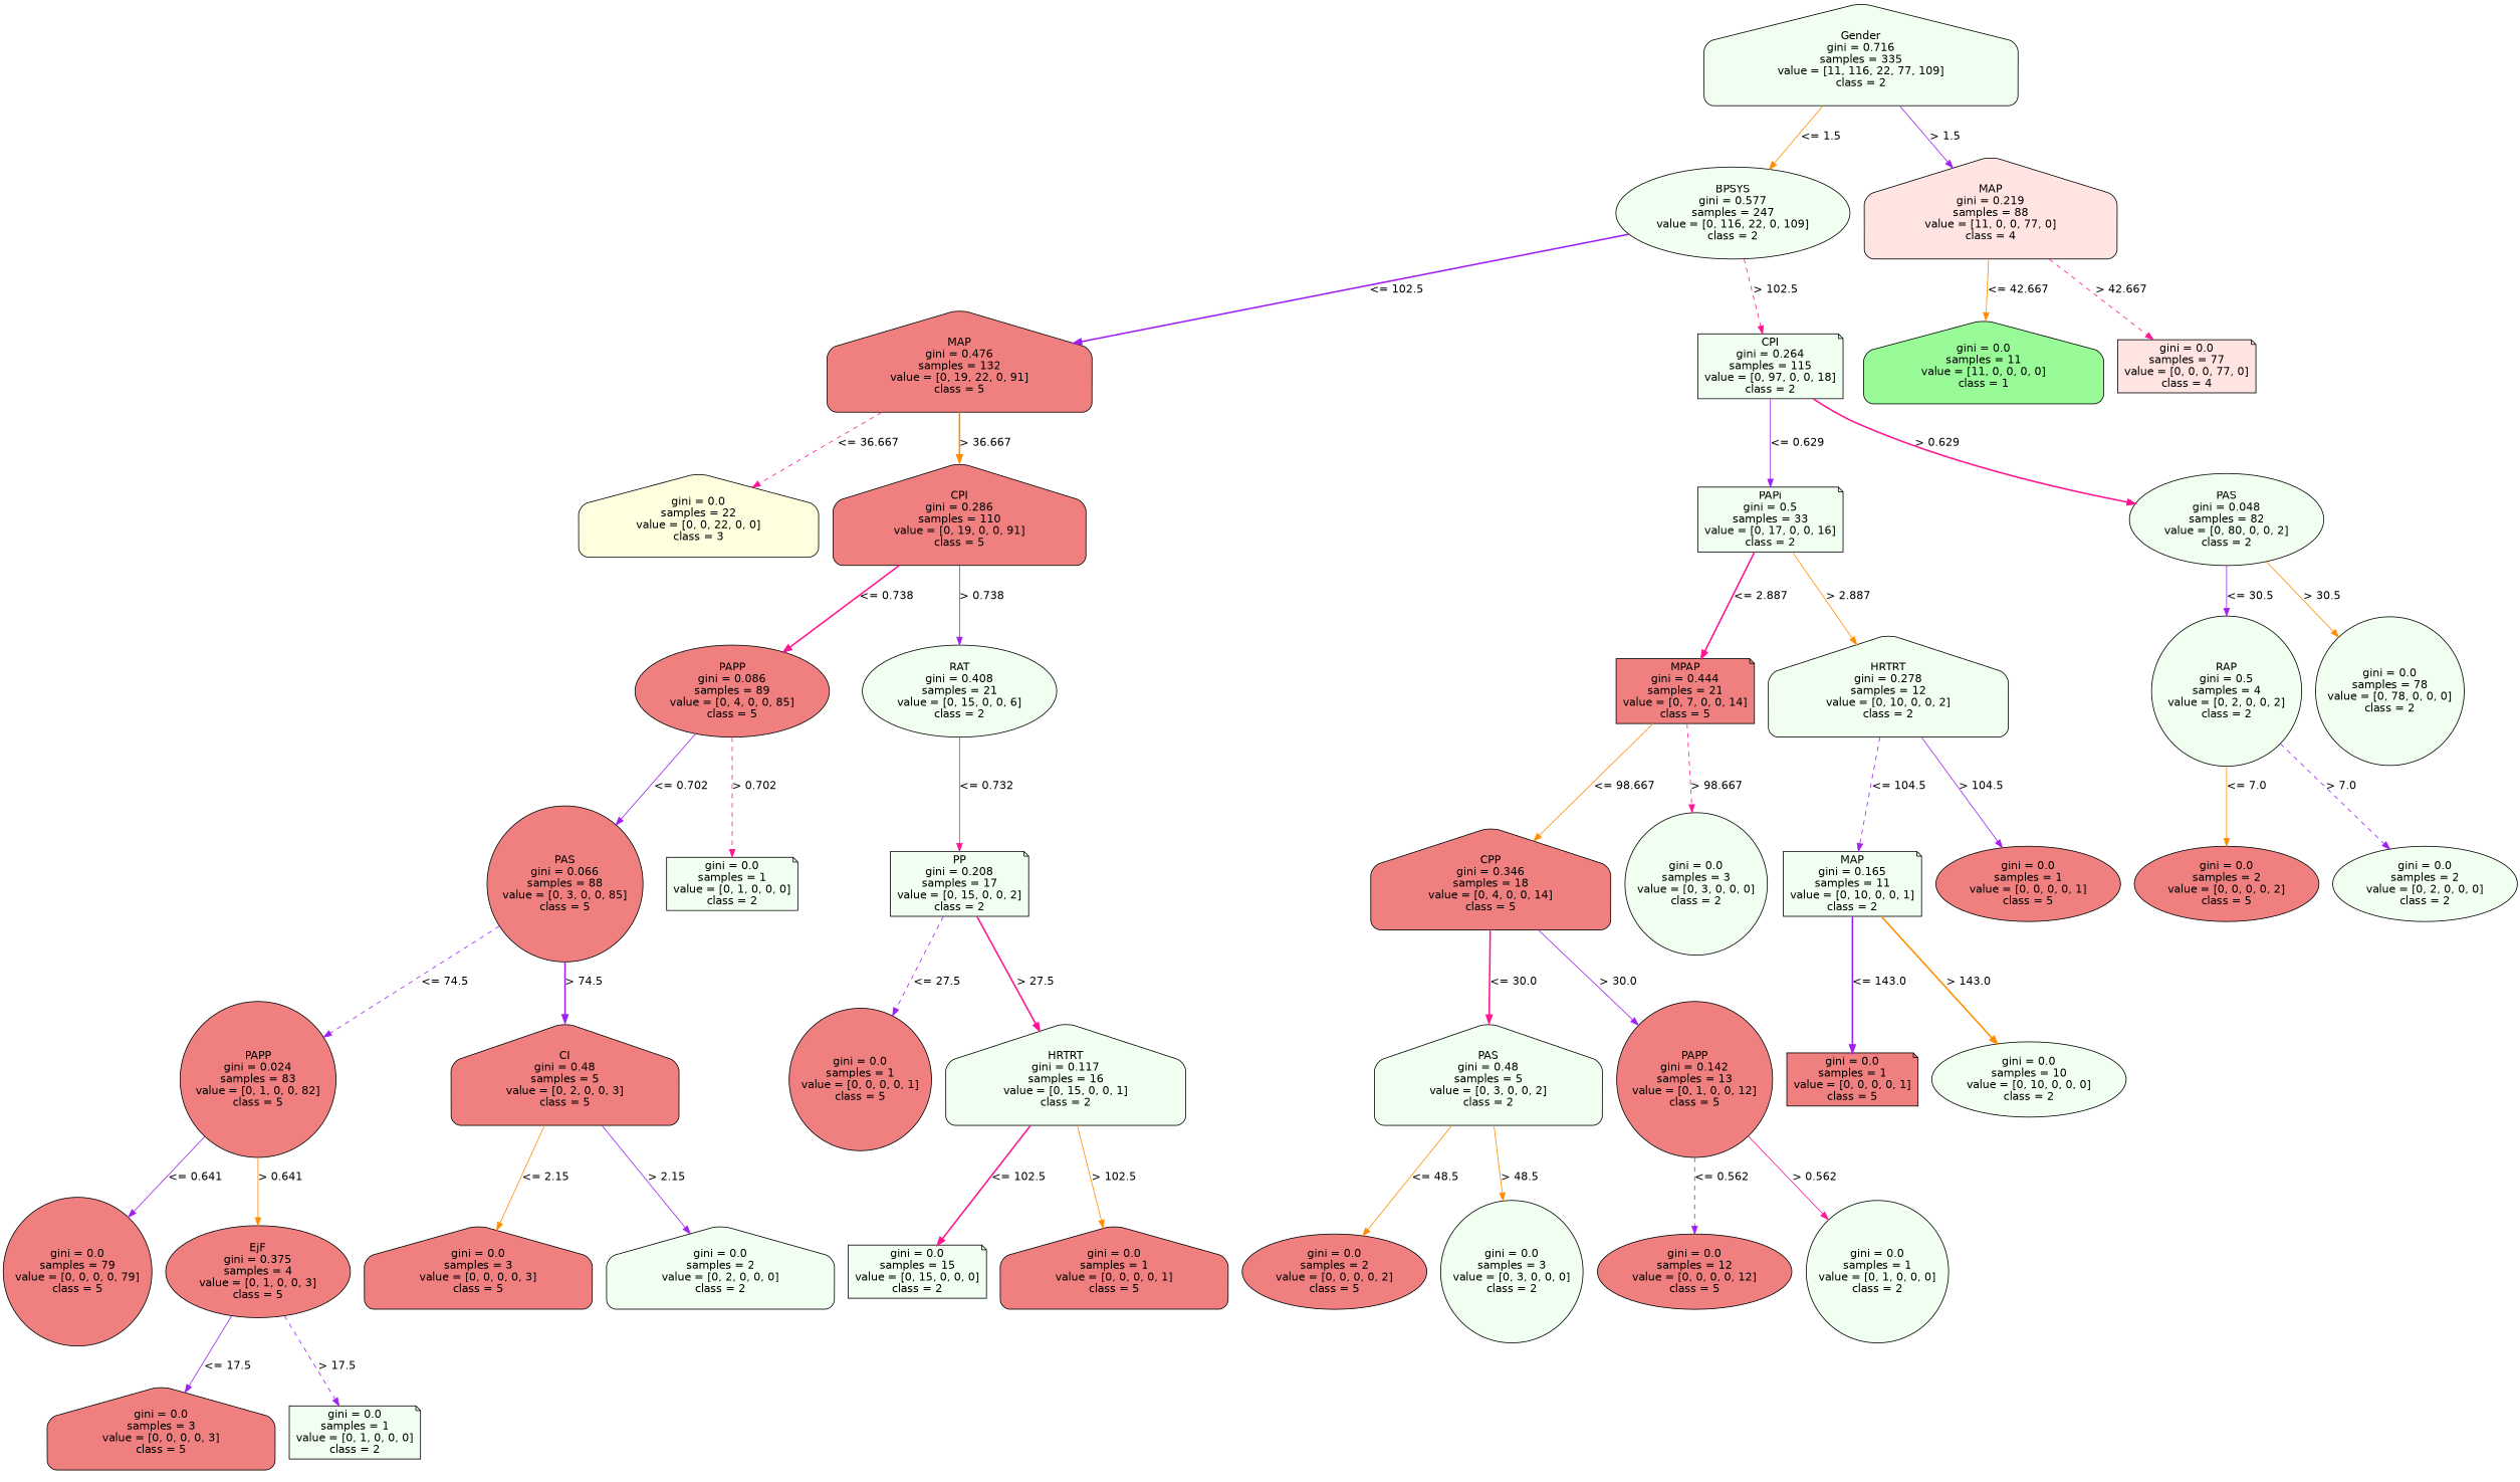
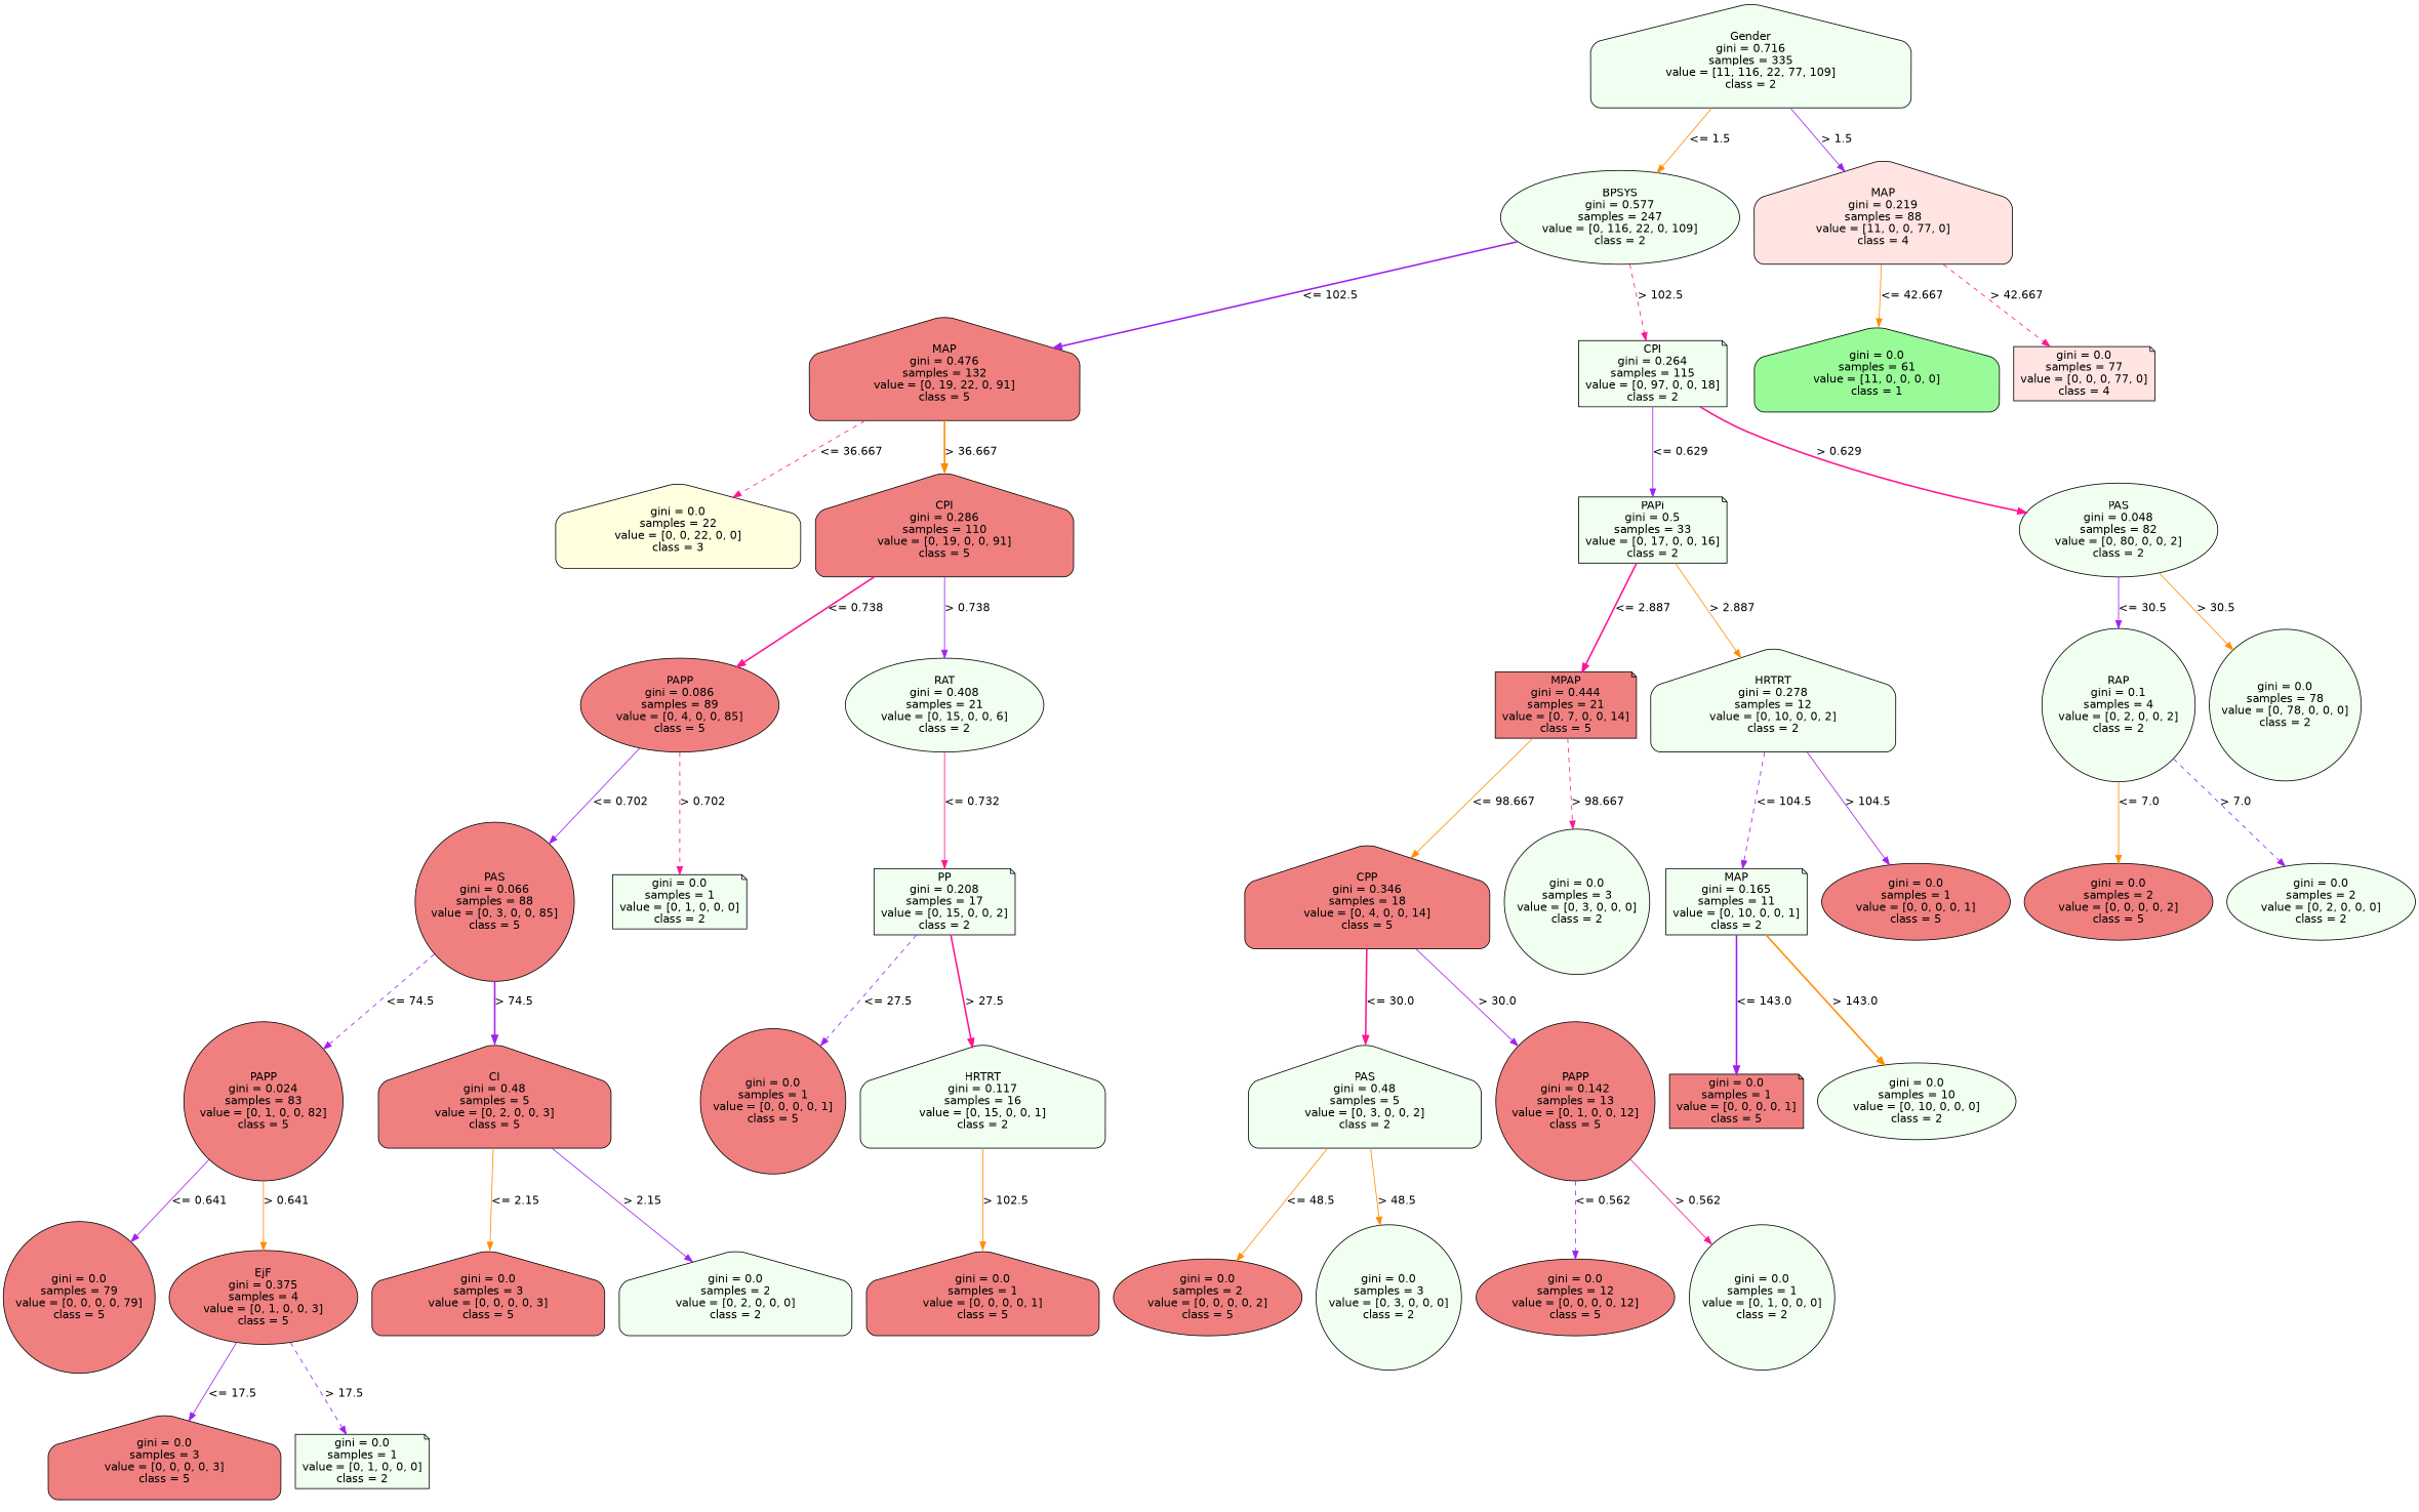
  strict digraph {
    fontname="DejaVu Sans"
    node [color=black fillcolor=honeydew fontname="DejaVu Sans" shape=house style="filled, rounded"]
    edge [color=purple fontname="DejaVu Sans" op="<=" param=102.5 style=solid]
    n1 [height=1.1528 label="Gender\ngini = 0.716\nsamples = 335\nvalue = [11, 116, 22, 77, 109]\nclass = 2" width=3.2083]
    n2 [height=1.1528 label="BPSYS\ngini = 0.577\nsamples = 247\nvalue = [0, 116, 22, 0, 109]\nclass = 2" shape=ellipse width=2.9583]
    n3 [fillcolor=mistyrose height=1.1528 label="MAP\ngini = 0.219\nsamples = 88\nvalue = [11, 0, 0, 77, 0]\nclass = 4" width=2.5833]
    n4 [fillcolor=lightcoral height=1.1528 label="MAP\ngini = 0.476\nsamples = 132\nvalue = [0, 19, 22, 0, 91]\nclass = 5" width=2.7083]
    n5 [height=1.1528 label="CPI\ngini = 0.264\nsamples = 115\nvalue = [0, 97, 0, 0, 18]\nclass = 2" shape=note width=2.5833]
-   n6 [fillcolor=palegreen height=0.94444 label="gini = 0.0\nsamples = 11\nvalue = [11, 0, 0, 0, 0]\nclass = 1" width=2.4583]
+   n6 [fillcolor=palegreen height=0.94444 label="gini = 0.0\nsamples = 61\nvalue = [11, 0, 0, 0, 0]\nclass = 1" width=2.4583]
    n7 [fillcolor=mistyrose height=0.94444 label="gini = 0.0\nsamples = 77\nvalue = [0, 0, 0, 77, 0]\nclass = 4" shape=note width=2.4583]
    n8 [fillcolor=lightyellow height=0.94444 label="gini = 0.0\nsamples = 22\nvalue = [0, 0, 22, 0, 0]\nclass = 3" width=2.4583]
    n9 [fillcolor=lightcoral height=1.1528 label="CPI\ngini = 0.286\nsamples = 110\nvalue = [0, 19, 0, 0, 91]\nclass = 5" width=2.5833]
    n10 [height=1.1528 label="PAPi\ngini = 0.5\nsamples = 33\nvalue = [0, 17, 0, 0, 16]\nclass = 2" shape=note width=2.5833]
    n11 [height=1.1528 label="PAS\ngini = 0.048\nsamples = 82\nvalue = [0, 80, 0, 0, 2]\nclass = 2" shape=ellipse width=2.4583]
    n12 [fillcolor=lightcoral height=1.1528 label="PAPP\ngini = 0.086\nsamples = 89\nvalue = [0, 4, 0, 0, 85]\nclass = 5" shape=ellipse width=2.4583]
    n13 [height=1.1528 label="RAT\ngini = 0.408\nsamples = 21\nvalue = [0, 15, 0, 0, 6]\nclass = 2" shape=ellipse width=2.4583]
    n14 [fillcolor=lightcoral height=1.1528 label="MPAP\ngini = 0.444\nsamples = 21\nvalue = [0, 7, 0, 0, 14]\nclass = 5" shape=note width=2.4583]
    n15 [height=1.1528 label="HRTRT\ngini = 0.278\nsamples = 12\nvalue = [0, 10, 0, 0, 2]\nclass = 2" width=2.4583]
-   n16 [height=1.1528 label="RAP\ngini = 0.5\nsamples = 4\nvalue = [0, 2, 0, 0, 2]\nclass = 2" shape=circle width=2.3333]
+   n16 [height=1.1528 label="RAP\ngini = 0.1\nsamples = 4\nvalue = [0, 2, 0, 0, 2]\nclass = 2" shape=circle width=2.3333]
    n17 [height=0.94444 label="gini = 0.0\nsamples = 78\nvalue = [0, 78, 0, 0, 0]\nclass = 2" shape=circle width=2.4583]
    n18 [fillcolor=lightcoral height=1.1528 label="PAS\ngini = 0.066\nsamples = 88\nvalue = [0, 3, 0, 0, 85]\nclass = 5" shape=circle width=2.4583]
    n19 [height=0.94444 label="gini = 0.0\nsamples = 1\nvalue = [0, 1, 0, 0, 0]\nclass = 2" shape=note width=2.3333]
    n20 [height=1.1528 label="PP\ngini = 0.208\nsamples = 17\nvalue = [0, 15, 0, 0, 2]\nclass = 2" shape=note width=2.4583]
    n21 [fillcolor=lightcoral height=1.1528 label="PAPP\ngini = 0.024\nsamples = 83\nvalue = [0, 1, 0, 0, 82]\nclass = 5" shape=circle width=2.4583]
    n22 [fillcolor=lightcoral height=1.1528 label="CI\ngini = 0.48\nsamples = 5\nvalue = [0, 2, 0, 0, 3]\nclass = 5" width=2.3333]
    n23 [fillcolor=lightcoral height=0.94444 label="gini = 0.0\nsamples = 1\nvalue = [0, 0, 0, 0, 1]\nclass = 5" shape=circle width=2.3333]
    n24 [height=1.1528 label="HRTRT\ngini = 0.117\nsamples = 16\nvalue = [0, 15, 0, 0, 1]\nclass = 2" width=2.4583]
    n25 [fillcolor=lightcoral height=0.94444 label="gini = 0.0\nsamples = 79\nvalue = [0, 0, 0, 0, 79]\nclass = 5" shape=circle width=2.4583]
    n26 [fillcolor=lightcoral height=1.1528 label="EjF\ngini = 0.375\nsamples = 4\nvalue = [0, 1, 0, 0, 3]\nclass = 5" shape=ellipse width=2.3333]
    n27 [fillcolor=lightcoral height=0.94444 label="gini = 0.0\nsamples = 3\nvalue = [0, 0, 0, 0, 3]\nclass = 5" width=2.3333]
    n28 [height=0.94444 label="gini = 0.0\nsamples = 2\nvalue = [0, 2, 0, 0, 0]\nclass = 2" width=2.3333]
    n29 [fillcolor=lightcoral height=0.94444 label="gini = 0.0\nsamples = 3\nvalue = [0, 0, 0, 0, 3]\nclass = 5" width=2.3333]
    n30 [height=0.94444 label="gini = 0.0\nsamples = 1\nvalue = [0, 1, 0, 0, 0]\nclass = 2" shape=note width=2.3333]
-   n31 [height=0.94444 label="gini = 0.0\nsamples = 15\nvalue = [0, 15, 0, 0, 0]\nclass = 2" shape=note width=2.4583]
    n32 [fillcolor=lightcoral height=0.94444 label="gini = 0.0\nsamples = 1\nvalue = [0, 0, 0, 0, 1]\nclass = 5" width=2.3333]
    n33 [fillcolor=lightcoral height=1.1528 label="CPP\ngini = 0.346\nsamples = 18\nvalue = [0, 4, 0, 0, 14]\nclass = 5" width=2.4583]
    n34 [height=0.94444 label="gini = 0.0\nsamples = 3\nvalue = [0, 3, 0, 0, 0]\nclass = 2" shape=circle width=2.3333]
    n35 [height=1.1528 label="MAP\ngini = 0.165\nsamples = 11\nvalue = [0, 10, 0, 0, 1]\nclass = 2" shape=note width=2.4583]
    n36 [fillcolor=lightcoral height=0.94444 label="gini = 0.0\nsamples = 1\nvalue = [0, 0, 0, 0, 1]\nclass = 5" shape=ellipse width=2.3333]
    n37 [fillcolor=lightcoral height=0.94444 label="gini = 0.0\nsamples = 2\nvalue = [0, 0, 0, 0, 2]\nclass = 5" shape=ellipse width=2.3333]
    n38 [height=0.94444 label="gini = 0.0\nsamples = 2\nvalue = [0, 2, 0, 0, 0]\nclass = 2" shape=ellipse width=2.3333]
    n39 [height=1.1528 label="PAS\ngini = 0.48\nsamples = 5\nvalue = [0, 3, 0, 0, 2]\nclass = 2" width=2.3333]
    n40 [fillcolor=lightcoral height=1.1528 label="PAPP\ngini = 0.142\nsamples = 13\nvalue = [0, 1, 0, 0, 12]\nclass = 5" shape=circle width=2.4583]
    n41 [fillcolor=lightcoral height=0.94444 label="gini = 0.0\nsamples = 1\nvalue = [0, 0, 0, 0, 1]\nclass = 5" shape=note width=2.3333]
    n42 [height=0.94444 label="gini = 0.0\nsamples = 10\nvalue = [0, 10, 0, 0, 0]\nclass = 2" shape=ellipse width=2.4583]
    n43 [fillcolor=lightcoral height=0.94444 label="gini = 0.0\nsamples = 2\nvalue = [0, 0, 0, 0, 2]\nclass = 5" shape=ellipse width=2.3333]
    n44 [height=0.94444 label="gini = 0.0\nsamples = 3\nvalue = [0, 3, 0, 0, 0]\nclass = 2" shape=circle width=2.3333]
    n45 [fillcolor=lightcoral height=0.94444 label="gini = 0.0\nsamples = 12\nvalue = [0, 0, 0, 0, 12]\nclass = 5" shape=ellipse width=2.4583]
    n46 [height=0.94444 label="gini = 0.0\nsamples = 1\nvalue = [0, 1, 0, 0, 0]\nclass = 2" shape=circle width=2.3333]
    n1 -> n2 [color=darkorange label="<= 1.5" labelangle=45 labeldistance=2.5 param=1.5]
    n1 -> n3 [label="> 1.5" labelangle=-45 labeldistance=2.5 op=">" param=1.5]
    n2 -> n4 [label="<= 102.5" style=bold]
    n2 -> n5 [color=deeppink label="> 102.5" op=">" style=dashed]
    n3 -> n6 [color=darkorange label="<= 42.667" param=42.667]
    n3 -> n7 [color=deeppink label="> 42.667" op=">" param=42.667 style=dashed]
    n4 -> n8 [color=deeppink label="<= 36.667" param=36.667 style=dashed]
    n4 -> n9 [color=darkorange label="> 36.667" op=">" param=36.667 style=bold]
    n5 -> n10 [label="<= 0.629" param=0.629]
    n5 -> n11 [color=deeppink label="> 0.629" op=">" param=0.629 style=bold]
    n9 -> n12 [color=deeppink label="<= 0.738" param=0.738 style=bold]
    n9 -> n13 [label="> 0.738" op=">" param=0.738]
    n10 -> n14 [color=deeppink label="<= 2.887" param=2.887 style=bold]
    n10 -> n15 [color=darkorange label="> 2.887" op=">" param=2.887]
    n11 -> n16 [label="<= 30.5" param=30.5]
    n11 -> n17 [color=darkorange label="> 30.5" op=">" param=30.5]
    n12 -> n18 [label="<= 0.702" param=0.702]
    n12 -> n19 [color=deeppink label="> 0.702" op=">" param=0.702 style=dashed]
    n13 -> n20 [color=deeppink label="<= 0.732" param=0.732]
    n14 -> n33 [color=darkorange label="<= 98.667" param=98.667]
    n14 -> n34 [color=deeppink label="> 98.667" op=">" param=98.667 style=dashed]
    n15 -> n35 [label="<= 104.5" param=104.5 style=dashed]
    n15 -> n36 [label="> 104.5" op=">" param=104.5]
    n16 -> n37 [color=darkorange label="<= 7.0" param=7.0]
    n16 -> n38 [label="> 7.0" op=">" param=7.0 style=dashed]
    n18 -> n21 [label="<= 74.5" param=74.5 style=dashed]
    n18 -> n22 [label="> 74.5" op=">" param=74.5 style=bold]
    n20 -> n23 [label="<= 27.5" param=27.5 style=dashed]
    n20 -> n24 [color=deeppink label="> 27.5" op=">" param=27.5 style=bold]
    n21 -> n25 [label="<= 0.641" param=0.641]
    n21 -> n26 [color=darkorange label="> 0.641" op=">" param=0.641]
    n22 -> n27 [color=darkorange label="<= 2.15" param=2.15]
    n22 -> n28 [label="> 2.15" op=">" param=2.15]
-   n24 -> n31 [color=deeppink label="<= 102.5" style=bold]
    n24 -> n32 [color=darkorange label="> 102.5" op=">"]
    n26 -> n29 [label="<= 17.5" param=17.5]
    n26 -> n30 [label="> 17.5" op=">" param=17.5 style=dashed]
    n33 -> n39 [color=deeppink label="<= 30.0" param=30.0 style=bold]
    n33 -> n40 [label="> 30.0" op=">" param=30.0]
    n35 -> n41 [label="<= 143.0" param=143.0 style=bold]
    n35 -> n42 [color=darkorange label="> 143.0" op=">" param=143.0 style=bold]
    n39 -> n43 [color=darkorange label="<= 48.5" param=48.5]
    n39 -> n44 [color=darkorange label="> 48.5" op=">" param=48.5]
    n40 -> n45 [label="<= 0.562" param=0.562 style=dashed]
    n40 -> n46 [color=deeppink label="> 0.562" op=">" param=0.562]
  }
